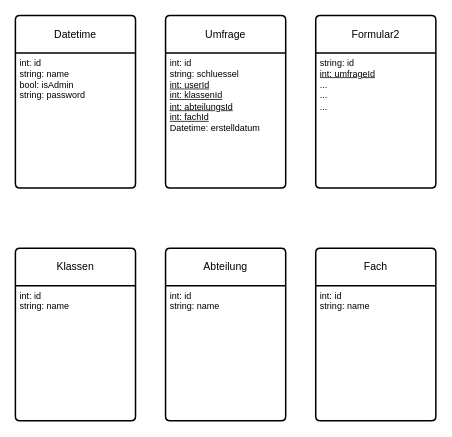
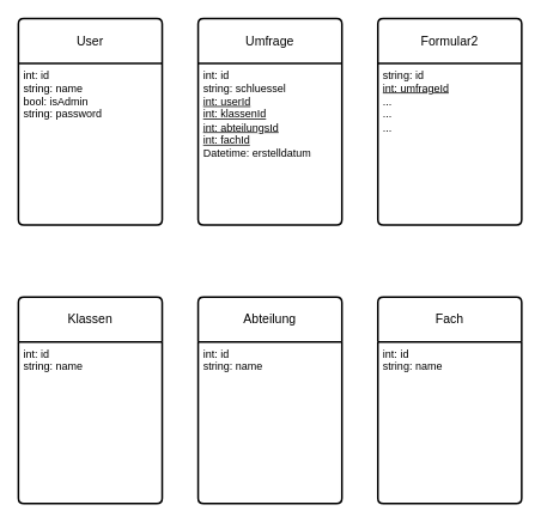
  <mxCell id="0" />
  <mxCell id="1" parent="0" />
- <mxCell id="2" value="Datetime" style="swimlane;childLayout=stackLayout;horizontal=1;startSize=50;horizontalStack=0;rounded=1;fontSize=14;fontStyle=0;strokeWidth=2;resizeParent=0;resizeLast=1;shadow=0;dashed=0;align=center;arcSize=4;whiteSpace=wrap;html=1;" vertex="1" parent="1"><mxGeometry x="20" y="20" width="160" height="230" as="geometry" /></mxCell>
+ <mxCell id="2" value="User" style="swimlane;childLayout=stackLayout;horizontal=1;startSize=50;horizontalStack=0;rounded=1;fontSize=14;fontStyle=0;strokeWidth=2;resizeParent=0;resizeLast=1;shadow=0;dashed=0;align=center;arcSize=4;whiteSpace=wrap;html=1;" vertex="1" parent="1"><mxGeometry x="20" y="20" width="160" height="230" as="geometry" /></mxCell>
  <mxCell id="3" value="&lt;div&gt;int: id&lt;/div&gt;&lt;div&gt;string: name&lt;/div&gt;&lt;div&gt;bool: isAdmin&lt;/div&gt;&lt;div&gt;string: password&lt;br&gt;&lt;/div&gt;" style="align=left;strokeColor=none;fillColor=none;spacingLeft=4;spacingRight=4;fontSize=12;verticalAlign=top;resizable=0;rotatable=0;part=1;html=1;whiteSpace=wrap;" vertex="1" parent="2"><mxGeometry y="50" width="160" height="180" as="geometry" /></mxCell>
  <mxCell id="4" value="Klassen" style="swimlane;childLayout=stackLayout;horizontal=1;startSize=50;horizontalStack=0;rounded=1;fontSize=14;fontStyle=0;strokeWidth=2;resizeParent=0;resizeLast=1;shadow=0;dashed=0;align=center;arcSize=4;whiteSpace=wrap;html=1;" vertex="1" parent="1"><mxGeometry x="20" y="330" width="160" height="230" as="geometry" /></mxCell>
  <mxCell id="5" value="&lt;div&gt;int: id&lt;/div&gt;&lt;div&gt;string: name&lt;br&gt;&lt;/div&gt;" style="align=left;strokeColor=none;fillColor=none;spacingLeft=4;spacingRight=4;fontSize=12;verticalAlign=top;resizable=0;rotatable=0;part=1;html=1;whiteSpace=wrap;" vertex="1" parent="4"><mxGeometry y="50" width="160" height="180" as="geometry" /></mxCell>
  <mxCell id="6" value="Umfrage" style="swimlane;childLayout=stackLayout;horizontal=1;startSize=50;horizontalStack=0;rounded=1;fontSize=14;fontStyle=0;strokeWidth=2;resizeParent=0;resizeLast=1;shadow=0;dashed=0;align=center;arcSize=4;whiteSpace=wrap;html=1;" vertex="1" parent="1"><mxGeometry x="220" y="20" width="160" height="230" as="geometry" /></mxCell>
  <mxCell id="7" value="&lt;div&gt;int: id&lt;/div&gt;&lt;div&gt;string: schluessel&lt;br&gt;&lt;/div&gt;&lt;div&gt;&lt;u&gt;int: userId&lt;/u&gt;&lt;br&gt;&lt;/div&gt;&lt;div&gt;&lt;u&gt;int: klassenId&lt;br&gt;&lt;/u&gt;&lt;/div&gt;&lt;div&gt;&lt;u&gt;int: abteilungsId&lt;/u&gt;&lt;/div&gt;&lt;div&gt;&lt;u&gt;int: fachId&lt;/u&gt;&lt;/div&gt;&lt;div&gt;Datetime: erstelldatum&lt;br&gt;&lt;/div&gt;" style="align=left;strokeColor=none;fillColor=none;spacingLeft=4;spacingRight=4;fontSize=12;verticalAlign=top;resizable=0;rotatable=0;part=1;html=1;whiteSpace=wrap;" vertex="1" parent="6"><mxGeometry y="50" width="160" height="180" as="geometry" /></mxCell>
  <mxCell id="8" value="Abteilung" style="swimlane;childLayout=stackLayout;horizontal=1;startSize=50;horizontalStack=0;rounded=1;fontSize=14;fontStyle=0;strokeWidth=2;resizeParent=0;resizeLast=1;shadow=0;dashed=0;align=center;arcSize=4;whiteSpace=wrap;html=1;" vertex="1" parent="1"><mxGeometry x="220" y="330" width="160" height="230" as="geometry" /></mxCell>
  <mxCell id="9" value="&lt;div&gt;int: id&lt;/div&gt;&lt;div&gt;string: name&lt;br&gt;&lt;/div&gt;" style="align=left;strokeColor=none;fillColor=none;spacingLeft=4;spacingRight=4;fontSize=12;verticalAlign=top;resizable=0;rotatable=0;part=1;html=1;whiteSpace=wrap;" vertex="1" parent="8"><mxGeometry y="50" width="160" height="180" as="geometry" /></mxCell>
  <mxCell id="10" value="Fach" style="swimlane;childLayout=stackLayout;horizontal=1;startSize=50;horizontalStack=0;rounded=1;fontSize=14;fontStyle=0;strokeWidth=2;resizeParent=0;resizeLast=1;shadow=0;dashed=0;align=center;arcSize=4;whiteSpace=wrap;html=1;" vertex="1" parent="1"><mxGeometry x="420" y="330" width="160" height="230" as="geometry" /></mxCell>
  <mxCell id="11" value="&lt;div&gt;int: id&lt;/div&gt;&lt;div&gt;string: name&lt;br&gt;&lt;/div&gt;" style="align=left;strokeColor=none;fillColor=none;spacingLeft=4;spacingRight=4;fontSize=12;verticalAlign=top;resizable=0;rotatable=0;part=1;html=1;whiteSpace=wrap;" vertex="1" parent="10"><mxGeometry y="50" width="160" height="180" as="geometry" /></mxCell>
  <mxCell id="12" value="Formular2" style="swimlane;childLayout=stackLayout;horizontal=1;startSize=50;horizontalStack=0;rounded=1;fontSize=14;fontStyle=0;strokeWidth=2;resizeParent=0;resizeLast=1;shadow=0;dashed=0;align=center;arcSize=4;whiteSpace=wrap;html=1;" vertex="1" parent="1"><mxGeometry x="420" y="20" width="160" height="230" as="geometry" /></mxCell>
  <mxCell id="13" value="&lt;div&gt;string: id&lt;/div&gt;&lt;div&gt;&lt;u&gt;int: umfrageId&lt;/u&gt;&lt;/div&gt;&lt;div&gt;...&lt;u&gt;&lt;br&gt;&lt;/u&gt;&lt;/div&gt;&lt;div&gt;...&lt;/div&gt;&lt;div&gt;...&lt;br&gt;&lt;/div&gt;" style="align=left;strokeColor=none;fillColor=none;spacingLeft=4;spacingRight=4;fontSize=12;verticalAlign=top;resizable=0;rotatable=0;part=1;html=1;whiteSpace=wrap;" vertex="1" parent="12"><mxGeometry y="50" width="160" height="180" as="geometry" /></mxCell>
